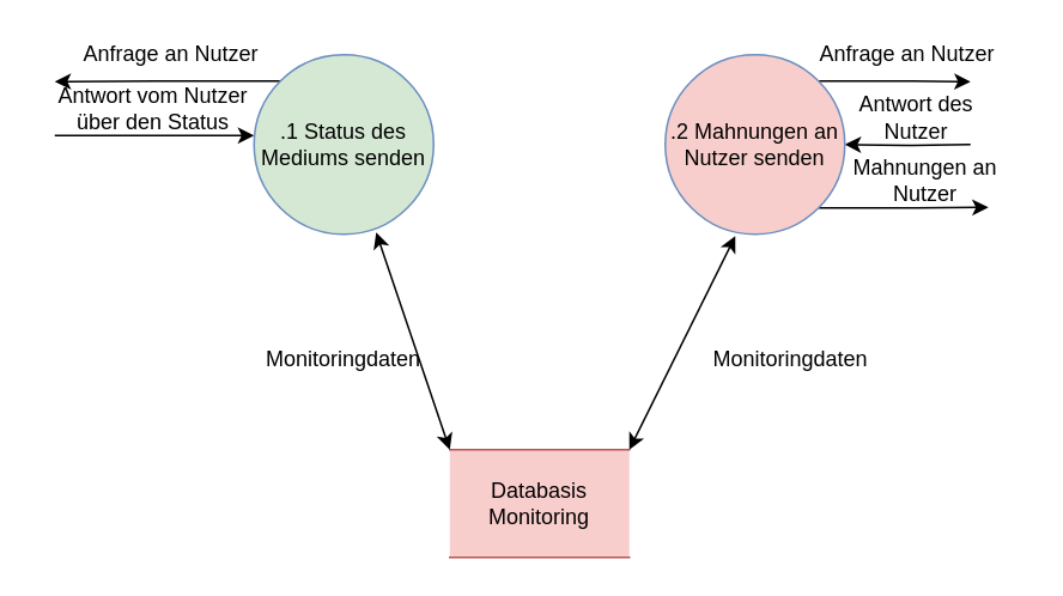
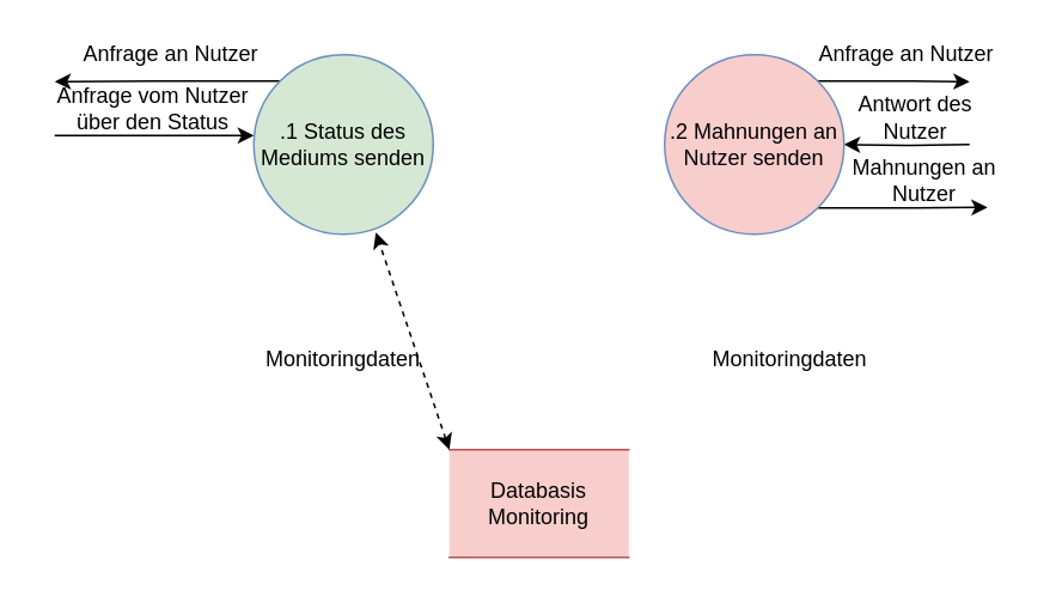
  <mxCell id="0" />
  <mxCell id="1" parent="0" />
  <mxCell id="2" style="edgeStyle=orthogonalEdgeStyle;rounded=0;orthogonalLoop=1;jettySize=auto;html=1;exitX=0;exitY=0;exitDx=0;exitDy=0;fontSize=12;" parent="1" source="4" edge="1"><mxGeometry relative="1" as="geometry"><mxPoint x="30" y="45" as="targetPoint" /></mxGeometry></mxCell>
  <mxCell id="3" style="edgeStyle=orthogonalEdgeStyle;rounded=0;orthogonalLoop=1;jettySize=auto;html=1;exitX=0;exitY=0.5;exitDx=0;exitDy=0;fontSize=12;entryX=0;entryY=0.5;entryDx=0;entryDy=0;" parent="1" edge="1"><mxGeometry relative="1" as="geometry"><mxPoint x="30" y="75" as="sourcePoint" /><mxPoint x="141" y="75" as="targetPoint" /></mxGeometry></mxCell>
  <mxCell id="4" value=".1 Status des Mediums senden" style="ellipse;whiteSpace=wrap;html=1;aspect=fixed;fontSize=12;fillColor=#d5e8d4;strokeColor=#6c8ebf;" parent="1" vertex="1"><mxGeometry x="141" y="30" width="100" height="100" as="geometry" /></mxCell>
  <mxCell id="5" style="edgeStyle=orthogonalEdgeStyle;rounded=0;orthogonalLoop=1;jettySize=auto;html=1;exitX=1;exitY=0;exitDx=0;exitDy=0;fontSize=12;" parent="1" source="8" edge="1"><mxGeometry relative="1" as="geometry"><mxPoint x="540" y="45" as="targetPoint" /></mxGeometry></mxCell>
  <mxCell id="6" style="edgeStyle=orthogonalEdgeStyle;rounded=0;orthogonalLoop=1;jettySize=auto;html=1;exitX=1;exitY=0.5;exitDx=0;exitDy=0;fontSize=12;entryX=1;entryY=0.5;entryDx=0;entryDy=0;" parent="1" target="8" edge="1"><mxGeometry relative="1" as="geometry"><mxPoint x="540" y="80" as="sourcePoint" /></mxGeometry></mxCell>
  <mxCell id="7" style="edgeStyle=orthogonalEdgeStyle;rounded=0;orthogonalLoop=1;jettySize=auto;html=1;exitX=1;exitY=1;exitDx=0;exitDy=0;" edge="1" parent="1" source="8"><mxGeometry relative="1" as="geometry"><mxPoint x="550" y="115" as="targetPoint" /></mxGeometry></mxCell>
  <mxCell id="8" value=".2 Mahnungen an Nutzer senden" style="ellipse;whiteSpace=wrap;html=1;aspect=fixed;fontSize=12;fillColor=#f8cecc;strokeColor=#6c8ebf;" parent="1" vertex="1"><mxGeometry x="370" y="30" width="100" height="100" as="geometry" /></mxCell>
  <mxCell id="9" value="Anfrage an Nutzer" style="text;html=1;strokeColor=none;fillColor=none;align=center;verticalAlign=middle;whiteSpace=wrap;rounded=0;fontSize=12;" parent="1" vertex="1"><mxGeometry x="40" y="20" width="110" height="20" as="geometry" /></mxCell>
  <mxCell id="10" value="Anfrage an Nutzer" style="text;html=1;strokeColor=none;fillColor=none;align=center;verticalAlign=middle;whiteSpace=wrap;rounded=0;fontSize=12;" parent="1" vertex="1"><mxGeometry x="450" y="20" width="110" height="20" as="geometry" /></mxCell>
  <mxCell id="11" value="Antwort des Nutzer" style="text;html=1;strokeColor=none;fillColor=none;align=center;verticalAlign=middle;whiteSpace=wrap;rounded=0;fontSize=12;" parent="1" vertex="1"><mxGeometry x="470" y="55" width="80" height="20" as="geometry" /></mxCell>
  <mxCell id="12" value="Databasis Monitoring" style="shape=partialRectangle;whiteSpace=wrap;html=1;left=0;right=0;fillColor=#f8cecc;fontSize=12;strokeColor=#b85450;" parent="1" vertex="1"><mxGeometry x="250" y="250" width="100" height="60" as="geometry" /></mxCell>
- <mxCell id="13" value="" style="endArrow=classic;startArrow=classic;html=1;exitX=1;exitY=0;exitDx=0;exitDy=0;fontSize=12;entryX=0.39;entryY=1.01;entryDx=0;entryDy=0;entryPerimeter=0;" parent="1" source="12" target="8" edge="1"><mxGeometry width="50" height="50" relative="1" as="geometry"><mxPoint x="360" y="150" as="sourcePoint" /><mxPoint x="410" y="100" as="targetPoint" /></mxGeometry></mxCell>
- <mxCell id="14" value="" style="endArrow=classic;startArrow=classic;html=1;exitX=0;exitY=0;exitDx=0;exitDy=0;entryX=0.68;entryY=0.99;entryDx=0;entryDy=0;fontSize=12;entryPerimeter=0;" parent="1" source="12" target="4" edge="1"><mxGeometry width="50" height="50" relative="1" as="geometry"><mxPoint x="30" y="260" as="sourcePoint" /><mxPoint x="80" y="210" as="targetPoint" /></mxGeometry></mxCell>
+ <mxCell id="14" value="" style="endArrow=classic;startArrow=classic;html=1;exitX=0;exitY=0;exitDx=0;exitDy=0;entryX=0.68;entryY=0.99;entryDx=0;entryDy=0;fontSize=12;entryPerimeter=0;dashed=1;" parent="1" source="12" target="4" edge="1"><mxGeometry width="50" height="50" relative="1" as="geometry"><mxPoint x="30" y="260" as="sourcePoint" /><mxPoint x="80" y="210" as="targetPoint" /></mxGeometry></mxCell>
  <mxCell id="15" value="Mahnungen an Nutzer" style="text;html=1;strokeColor=none;fillColor=none;align=center;verticalAlign=middle;whiteSpace=wrap;rounded=0;" vertex="1" parent="1"><mxGeometry x="460" y="90" width="110" height="20" as="geometry" /></mxCell>
  <mxCell id="16" value="Monitoringdaten" style="text;html=1;strokeColor=none;fillColor=none;align=center;verticalAlign=middle;whiteSpace=wrap;rounded=0;" vertex="1" parent="1"><mxGeometry x="171" y="190" width="40" height="20" as="geometry" /></mxCell>
  <mxCell id="17" value="Monitoringdaten" style="text;html=1;strokeColor=none;fillColor=none;align=center;verticalAlign=middle;whiteSpace=wrap;rounded=0;" vertex="1" parent="1"><mxGeometry x="420" y="190" width="40" height="20" as="geometry" /></mxCell>
- <mxCell id="18" value="Antwort vom Nutzer über den Status" style="text;html=1;strokeColor=none;fillColor=none;align=center;verticalAlign=middle;whiteSpace=wrap;rounded=0;" vertex="1" parent="1"><mxGeometry x="20" y="50" width="130" height="20" as="geometry" /></mxCell>
+ <mxCell id="18" value="Anfrage vom Nutzer über den Status" style="text;html=1;strokeColor=none;fillColor=none;align=center;verticalAlign=middle;whiteSpace=wrap;rounded=0;" vertex="1" parent="1"><mxGeometry x="20" y="50" width="130" height="20" as="geometry" /></mxCell>
